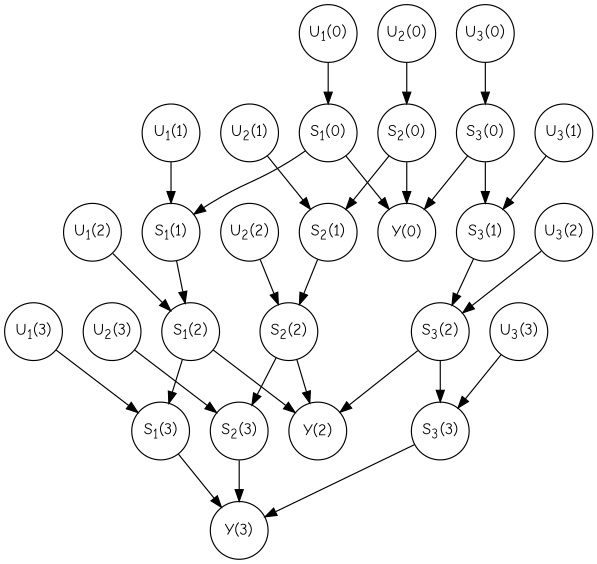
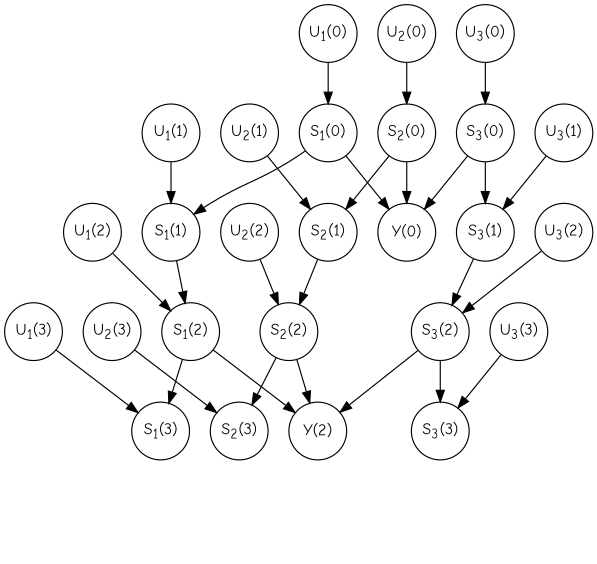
  digraph {
    bgcolor=white
    fontname="Comic Neue"
    splines=spline
    node [fixedsize=true fontname="Comic Neue" fontsize=14 shape=circle]
    edge [fontname="Comic Neue"]
    n1 [label=<U<SUB>1</SUB>(0)> width=.7]
    n2 [label=<S<SUB>1</SUB>(0)> width=.7]
    n3 [label=<S<SUB>1</SUB>(1)> width=.7]
    n4 [label=<Y(0)> width=.7]
    n5 [label=<U<SUB>1</SUB>(1)> width=.7]
    n6 [label=<S<SUB>1</SUB>(2)> width=.7]
    n7 [label=<U<SUB>1</SUB>(2)> width=.7]
    n8 [label=<S<SUB>1</SUB>(3)> width=.7]
    n9 [label=<Y(2)> width=.7]
    n10 [label=<U<SUB>1</SUB>(3)> width=.7]
-   n11 [label=<Y(3)> width=.7]
    n12 [label=<U<SUB>2</SUB>(0)> width=.7]
    n13 [label=<S<SUB>2</SUB>(0)> width=.7]
    n14 [label=<S<SUB>2</SUB>(1)> width=.7]
    n15 [label=<U<SUB>2</SUB>(1)> width=.7]
    n16 [label=<S<SUB>2</SUB>(2)> width=.7]
    n17 [label=<U<SUB>2</SUB>(2)> width=.7]
    n18 [label=<S<SUB>2</SUB>(3)> width=.7]
    n19 [label=<U<SUB>2</SUB>(3)> width=.7]
    n20 [label=<U<SUB>3</SUB>(0)> width=.7]
    n21 [label=<S<SUB>3</SUB>(0)> width=.7]
    n22 [label=<S<SUB>3</SUB>(1)> width=.7]
    n23 [label=<U<SUB>3</SUB>(1)> width=.7]
    n24 [label=<S<SUB>3</SUB>(2)> width=.7]
    n25 [label=<U<SUB>3</SUB>(2)> width=.7]
    n26 [label=<S<SUB>3</SUB>(3)> width=.7]
    n27 [label=<U<SUB>3</SUB>(3)> width=.7]
    n1 -> n2
    n2 -> n3
    n2 -> n4
    n3 -> n6
    n5 -> n3
    n6 -> n8
    n6 -> n9
    n7 -> n6
-   n8 -> n11
    n10 -> n8
    n12 -> n13
    n13 -> n4
    n13 -> n14
    n14 -> n16
    n15 -> n14
    n16 -> n9
    n16 -> n18
    n17 -> n16
-   n18 -> n11
    n19 -> n18
    n20 -> n21
    n21 -> n4
    n21 -> n22
    n22 -> n24
    n23 -> n22
    n24 -> n9
    n24 -> n26
    n25 -> n24
-   n26 -> n11
    n27 -> n26
  }
